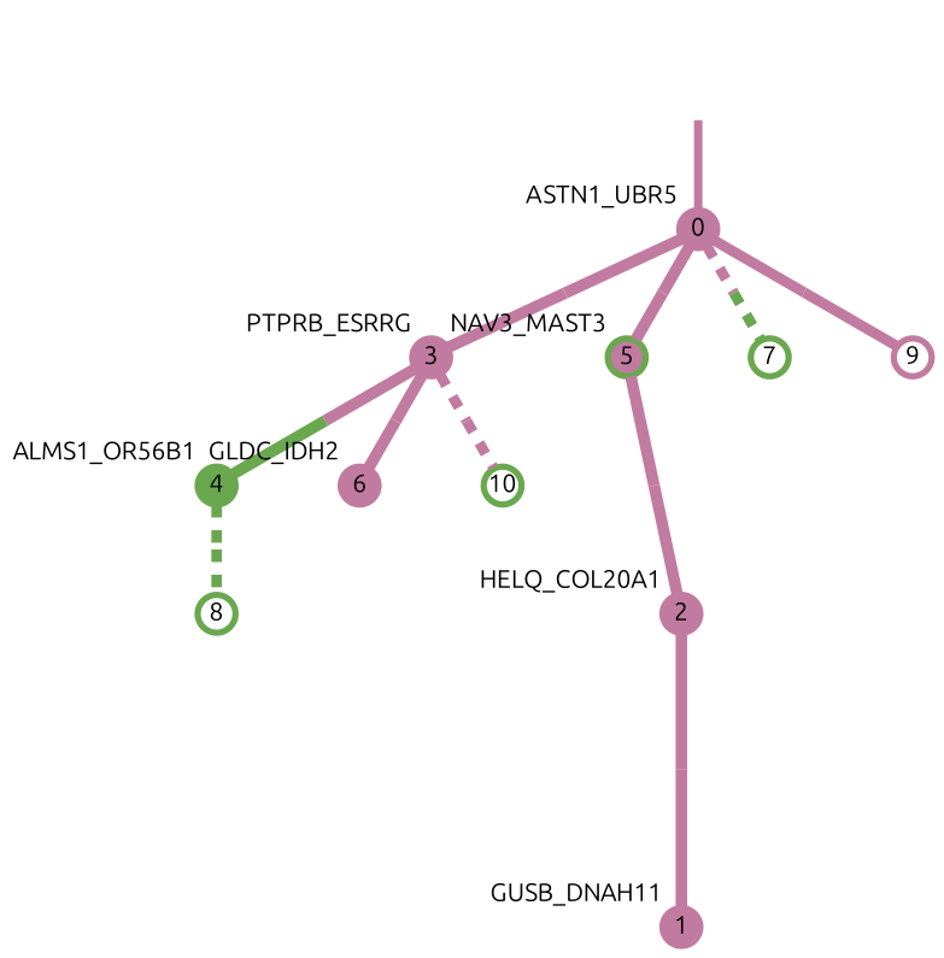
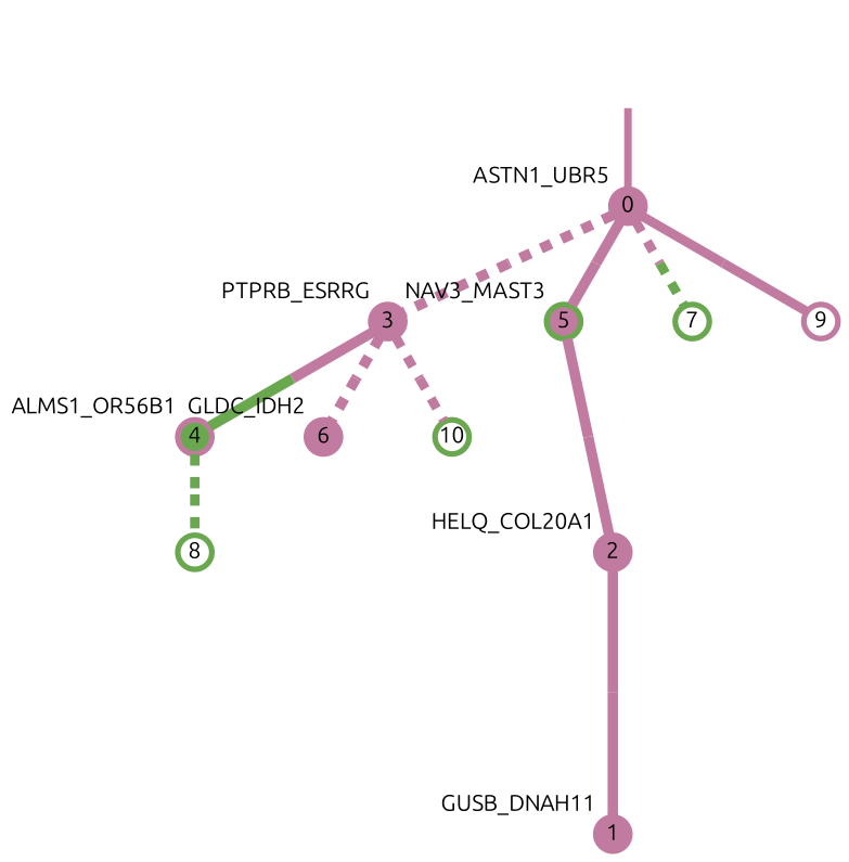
  strict digraph {
    fontname=Ubuntu
    forcelabels=true
    nodesep=0.7
    rankdir=TB
    ranksep=0.6
    splines=false
    node [color="#c27ba0ff" fillcolor="#c27ba0ff" fixedsize=true fontname=Ubuntu fontsize="12pt" penwidth=3 shape=circle style=filled]
    edge [arrowsize=0 color="#c27ba0ff;0.5:#c27ba0ff" fontname=Ubuntu minlen=1.0987653732299805 penwidth=5.5 style=solid]
    0 [height=0.25 xlabel=ASTN1_UBR5]
    3 [height=0.25 xlabel=PTPRB_ESRRG]
    5 [color="#6aa84fff" height=0.25 xlabel=NAV3_MAST3]
    7 [color="#6aa84fff" fillcolor="#6aa84fff" height=0.25 style=solid]
    9 [height=0.25 style=solid]
-   4 [color="#6aa84fff" fillcolor="#6aa84fff" height=0.25 xlabel=ALMS1_OR56B1]
+   4 [fillcolor="#6aa84fff" height=0.25 xlabel=ALMS1_OR56B1]
    6 [height=0.25 xlabel=GLDC_IDH2]
    10 [color="#6aa84fff" height=0.25 style=solid]
    2 [height=0.25 xlabel=HELQ_COL20A1]
    8 [color="#6aa84fff" fillcolor="#6aa84fff" height=0.25 style=solid]
    1 [height=0.25 xlabel=GUSB_DNAH11]
    normal [style=invis xlabel=ASTN1_UBR5 color="" fillcolor="" fixedsize="" fontsize="" shape=""]
-   0 -> 3 [minlen=1.5185184478759766]
+   0 -> 3 [minlen=1.5185184478759766 style=dashed]
    0 -> 5 [minlen=1.2469135522842407]
    0 -> 7 [color="#c27ba0ff;0.5:#6aa84fff" penwidth=5 style=dashed]
    0 -> 9 [penwidth=5]
    3 -> 4 [color="#c27ba0ff;0.5:#6aa84fff" minlen=1.3456790447235107]
-   3 -> 6 [minlen=1.1975308656692505]
+   3 -> 6 [minlen=1.1975308656692505 style=dashed]
    3 -> 10 [penwidth=5 style=dashed]
    5 -> 2 [minlen=2.160493850708008]
    4 -> 8 [color="#6aa84fff;0.5:#6aa84fff" penwidth=5 style=dashed]
    2 -> 1 [minlen=3.0]
    normal -> 0 [color="#c27ba0ff" penwidth=4 minlen=""]
  }
